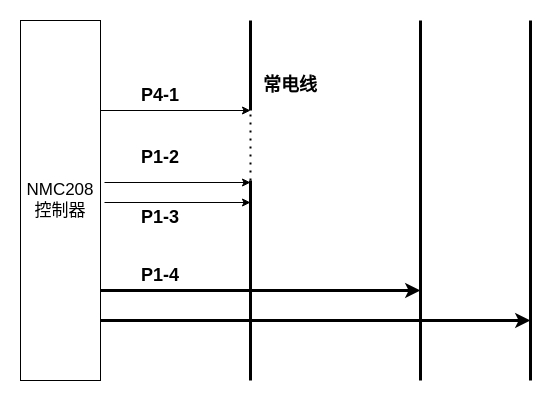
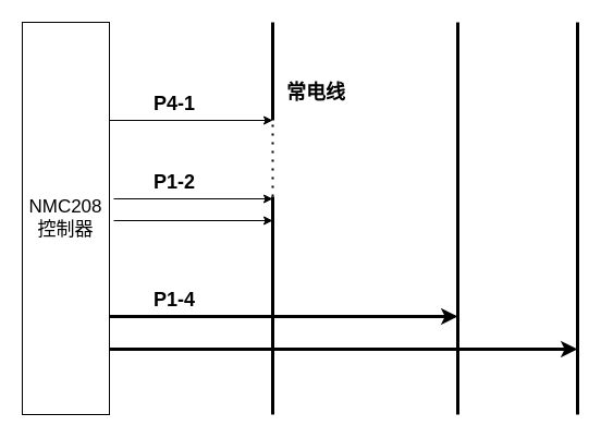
  <mxCell id="0" />
  <mxCell id="1" parent="0" />
  <mxCell id="2" value="&lt;font style=&quot;font-size: 17px;&quot;&gt;NMC208&lt;br&gt;控制器&lt;/font&gt;" style="rounded=0;whiteSpace=wrap;html=1;" vertex="1" parent="1"><mxGeometry x="20" y="20" width="80" height="360" as="geometry" /></mxCell>
  <mxCell id="3" value="" style="endArrow=none;html=1;rounded=0;strokeWidth=3;" edge="1" parent="1"><mxGeometry width="50" height="50" relative="1" as="geometry"><mxPoint x="250" y="380" as="sourcePoint" /><mxPoint x="250" y="180" as="targetPoint" /></mxGeometry></mxCell>
  <mxCell id="4" value="&lt;b&gt;&lt;font style=&quot;font-size: 18px;&quot;&gt;常电线&lt;/font&gt;&lt;/b&gt;" style="text;strokeColor=none;align=center;fillColor=none;html=1;verticalAlign=middle;whiteSpace=wrap;rounded=0;" vertex="1" parent="1"><mxGeometry x="250" y="70" width="80" height="30" as="geometry" /></mxCell>
  <mxCell id="5" value="" style="endArrow=none;html=1;rounded=0;strokeWidth=3;" edge="1" parent="1"><mxGeometry width="50" height="50" relative="1" as="geometry"><mxPoint x="250" y="110" as="sourcePoint" /><mxPoint x="250" y="20" as="targetPoint" /></mxGeometry></mxCell>
  <mxCell id="6" value="" style="endArrow=none;dashed=1;html=1;dashPattern=1 3;strokeWidth=2;rounded=0;" edge="1" parent="1"><mxGeometry width="50" height="50" relative="1" as="geometry"><mxPoint x="250" y="180" as="sourcePoint" /><mxPoint x="250" y="110" as="targetPoint" /></mxGeometry></mxCell>
  <mxCell id="7" value="" style="endArrow=classic;html=1;rounded=0;exitX=1;exitY=0.25;exitDx=0;exitDy=0;" edge="1" parent="1" source="2"><mxGeometry width="50" height="50" relative="1" as="geometry"><mxPoint x="104" y="132.94" as="sourcePoint" /><mxPoint x="250" y="110" as="targetPoint" /></mxGeometry></mxCell>
  <mxCell id="8" value="" style="endArrow=classic;html=1;rounded=0;exitX=1.05;exitY=0.286;exitDx=0;exitDy=0;exitPerimeter=0;" edge="1" parent="1"><mxGeometry width="50" height="50" relative="1" as="geometry"><mxPoint x="104" y="182" as="sourcePoint" /><mxPoint x="250" y="182" as="targetPoint" /></mxGeometry></mxCell>
  <mxCell id="9" value="" style="endArrow=classic;html=1;rounded=0;exitX=1.05;exitY=0.286;exitDx=0;exitDy=0;exitPerimeter=0;" edge="1" parent="1"><mxGeometry width="50" height="50" relative="1" as="geometry"><mxPoint x="104" y="202" as="sourcePoint" /><mxPoint x="250" y="202" as="targetPoint" /></mxGeometry></mxCell>
  <mxCell id="10" value="&lt;b&gt;&lt;font style=&quot;font-size: 18px;&quot;&gt;P4-1&lt;/font&gt;&lt;/b&gt;" style="text;strokeColor=none;align=center;fillColor=none;html=1;verticalAlign=middle;whiteSpace=wrap;rounded=0;" vertex="1" parent="1"><mxGeometry x="120" y="80" width="80" height="30" as="geometry" /></mxCell>
- <mxCell id="11" value="&lt;b&gt;&lt;font style=&quot;font-size: 18px;&quot;&gt;P1-2&lt;/font&gt;&lt;/b&gt;" style="text;strokeColor=none;align=center;fillColor=none;html=1;verticalAlign=middle;whiteSpace=wrap;rounded=0;" vertex="1" parent="1"><mxGeometry x="120" y="142" width="80" height="30" as="geometry" /></mxCell>
- <mxCell id="12" value="&lt;b&gt;&lt;font style=&quot;font-size: 18px;&quot;&gt;P1-3&lt;/font&gt;&lt;/b&gt;" style="text;strokeColor=none;align=center;fillColor=none;html=1;verticalAlign=middle;whiteSpace=wrap;rounded=0;" vertex="1" parent="1"><mxGeometry x="120" y="202" width="80" height="30" as="geometry" /></mxCell>
+ <mxCell id="11" value="&lt;b&gt;&lt;font style=&quot;font-size: 18px;&quot;&gt;P1-2&lt;/font&gt;&lt;/b&gt;" style="text;strokeColor=none;align=center;fillColor=none;html=1;verticalAlign=middle;whiteSpace=wrap;rounded=0;" vertex="1" parent="1"><mxGeometry x="120" y="152" width="80" height="30" as="geometry" /></mxCell>
  <mxCell id="13" value="" style="endArrow=none;html=1;rounded=0;strokeWidth=3;" edge="1" parent="1"><mxGeometry width="50" height="50" relative="1" as="geometry"><mxPoint x="420" y="380" as="sourcePoint" /><mxPoint x="420" y="20" as="targetPoint" /></mxGeometry></mxCell>
  <mxCell id="14" value="" style="endArrow=none;html=1;rounded=0;strokeWidth=3;" edge="1" parent="1"><mxGeometry width="50" height="50" relative="1" as="geometry"><mxPoint x="530" y="380" as="sourcePoint" /><mxPoint x="530" y="20" as="targetPoint" /></mxGeometry></mxCell>
  <mxCell id="15" value="" style="endArrow=classic;html=1;rounded=0;strokeWidth=3;" edge="1" parent="1"><mxGeometry width="50" height="50" relative="1" as="geometry"><mxPoint x="100" y="290" as="sourcePoint" /><mxPoint x="420" y="290" as="targetPoint" /></mxGeometry></mxCell>
  <mxCell id="16" value="" style="endArrow=classic;html=1;rounded=0;strokeWidth=3;" edge="1" parent="1"><mxGeometry width="50" height="50" relative="1" as="geometry"><mxPoint x="100" y="320" as="sourcePoint" /><mxPoint x="530" y="320" as="targetPoint" /></mxGeometry></mxCell>
  <mxCell id="17" value="&lt;b&gt;&lt;font style=&quot;font-size: 18px;&quot;&gt;P1-4&lt;/font&gt;&lt;/b&gt;" style="text;strokeColor=none;align=center;fillColor=none;html=1;verticalAlign=middle;whiteSpace=wrap;rounded=0;" vertex="1" parent="1"><mxGeometry x="120" y="260" width="80" height="30" as="geometry" /></mxCell>
